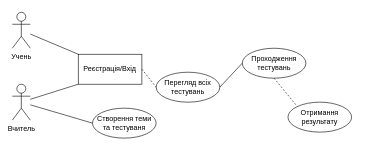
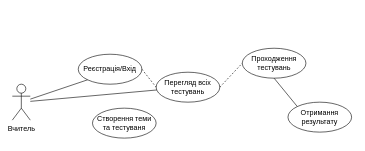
  <mxCell id="0" />
  <mxCell id="1" parent="0" />
- <mxCell id="2" value="Учень" style="shape=umlActor;verticalLabelPosition=bottom;verticalAlign=top;html=1;outlineConnect=0;" vertex="1" parent="1"><mxGeometry x="20" y="20" width="30" height="60" as="geometry" /></mxCell>
  <mxCell id="3" value="Вчитель" style="shape=umlActor;verticalLabelPosition=bottom;verticalAlign=top;html=1;outlineConnect=0;" vertex="1" parent="1"><mxGeometry x="20" y="140" width="30" height="60" as="geometry" /></mxCell>
  <mxCell id="4" value="Проходження тестувань" style="ellipse;whiteSpace=wrap;html=1;" vertex="1" parent="1"><mxGeometry x="403.75" y="80" width="106.25" height="50" as="geometry" /></mxCell>
- <mxCell id="5" value="Реєстрація/Вхід" style="whiteSpace=wrap;html=1;rounded=0;" vertex="1" parent="1"><mxGeometry x="130" y="90" width="106.25" height="50" as="geometry" /></mxCell>
+ <mxCell id="5" value="Реєстрація/Вхід" style="ellipse;whiteSpace=wrap;html=1;" vertex="1" parent="1"><mxGeometry x="130" y="90" width="106.25" height="50" as="geometry" /></mxCell>
  <mxCell id="6" value="Створення теми та тестуваня" style="ellipse;whiteSpace=wrap;html=1;" vertex="1" parent="1"><mxGeometry x="153.75" y="180" width="106.25" height="50" as="geometry" /></mxCell>
  <mxCell id="7" value="Отримання результату" style="ellipse;whiteSpace=wrap;html=1;" vertex="1" parent="1"><mxGeometry x="480" y="170" width="106.25" height="50" as="geometry" /></mxCell>
  <mxCell id="8" value="Перегляд всіх тестувань" style="ellipse;whiteSpace=wrap;html=1;" vertex="1" parent="1"><mxGeometry x="260" y="120" width="106.25" height="50" as="geometry" /></mxCell>
  <mxCell id="9" value="" style="endArrow=none;html=1;rounded=0;entryX=0;entryY=1;entryDx=0;entryDy=0;" edge="1" parent="1" source="3" target="5"><mxGeometry width="50" height="50" relative="1" as="geometry"><mxPoint x="80" y="240" as="sourcePoint" /><mxPoint x="130" y="190" as="targetPoint" /></mxGeometry></mxCell>
- <mxCell id="10" value="" style="endArrow=none;html=1;rounded=0;entryX=0;entryY=0;entryDx=0;entryDy=0;" edge="1" parent="1" source="2" target="5"><mxGeometry width="50" height="50" relative="1" as="geometry"><mxPoint x="160" y="290" as="sourcePoint" /><mxPoint x="210" y="240" as="targetPoint" /></mxGeometry></mxCell>
- <mxCell id="11" value="" style="endArrow=none;html=1;rounded=0;entryX=0;entryY=0.5;entryDx=0;entryDy=0;" edge="1" parent="1" source="3" target="6"><mxGeometry width="50" height="50" relative="1" as="geometry"><mxPoint x="60" y="330" as="sourcePoint" /><mxPoint x="110" y="280" as="targetPoint" /></mxGeometry></mxCell>
+ <mxCell id="11" value="" style="endArrow=none;html=1;rounded=0;" edge="1" parent="1" source="3" target="8"><mxGeometry width="50" height="50" relative="1" as="geometry"><mxPoint x="60" y="330" as="sourcePoint" /><mxPoint x="110" y="280" as="targetPoint" /></mxGeometry></mxCell>
  <mxCell id="12" value="" style="endArrow=none;dashed=1;html=1;rounded=0;exitX=1;exitY=0.5;exitDx=0;exitDy=0;entryX=0;entryY=0.5;entryDx=0;entryDy=0;" edge="1" parent="1" source="5" target="8"><mxGeometry width="50" height="50" relative="1" as="geometry"><mxPoint x="200" y="330" as="sourcePoint" /><mxPoint x="250" y="280" as="targetPoint" /></mxGeometry></mxCell>
- <mxCell id="13" value="" style="endArrow=none;dashed=0;html=1;rounded=0;exitX=1;exitY=0.5;exitDx=0;exitDy=0;entryX=0;entryY=0.5;entryDx=0;entryDy=0;" edge="1" parent="1" source="8" target="4"><mxGeometry width="50" height="50" relative="1" as="geometry"><mxPoint x="430" y="300" as="sourcePoint" /><mxPoint x="480" y="250" as="targetPoint" /></mxGeometry></mxCell>
- <mxCell id="14" value="" style="endArrow=none;dashed=1;html=1;rounded=0;exitX=0.5;exitY=1;exitDx=0;exitDy=0;entryX=0;entryY=0;entryDx=0;entryDy=0;" edge="1" parent="1" source="4" target="7"><mxGeometry width="50" height="50" relative="1" as="geometry"><mxPoint x="380" y="290" as="sourcePoint" /><mxPoint x="430" y="240" as="targetPoint" /></mxGeometry></mxCell>
+ <mxCell id="13" value="" style="endArrow=none;dashed=1;html=1;rounded=0;exitX=1;exitY=0.5;exitDx=0;exitDy=0;entryX=0;entryY=0.5;entryDx=0;entryDy=0;" edge="1" parent="1" source="8" target="4"><mxGeometry width="50" height="50" relative="1" as="geometry"><mxPoint x="430" y="300" as="sourcePoint" /><mxPoint x="480" y="250" as="targetPoint" /></mxGeometry></mxCell>
+ <mxCell id="14" value="" style="endArrow=none;dashed=0;html=1;rounded=0;exitX=0.5;exitY=1;exitDx=0;exitDy=0;entryX=0;entryY=0;entryDx=0;entryDy=0;" edge="1" parent="1" source="4" target="7"><mxGeometry width="50" height="50" relative="1" as="geometry"><mxPoint x="380" y="290" as="sourcePoint" /><mxPoint x="430" y="240" as="targetPoint" /></mxGeometry></mxCell>
